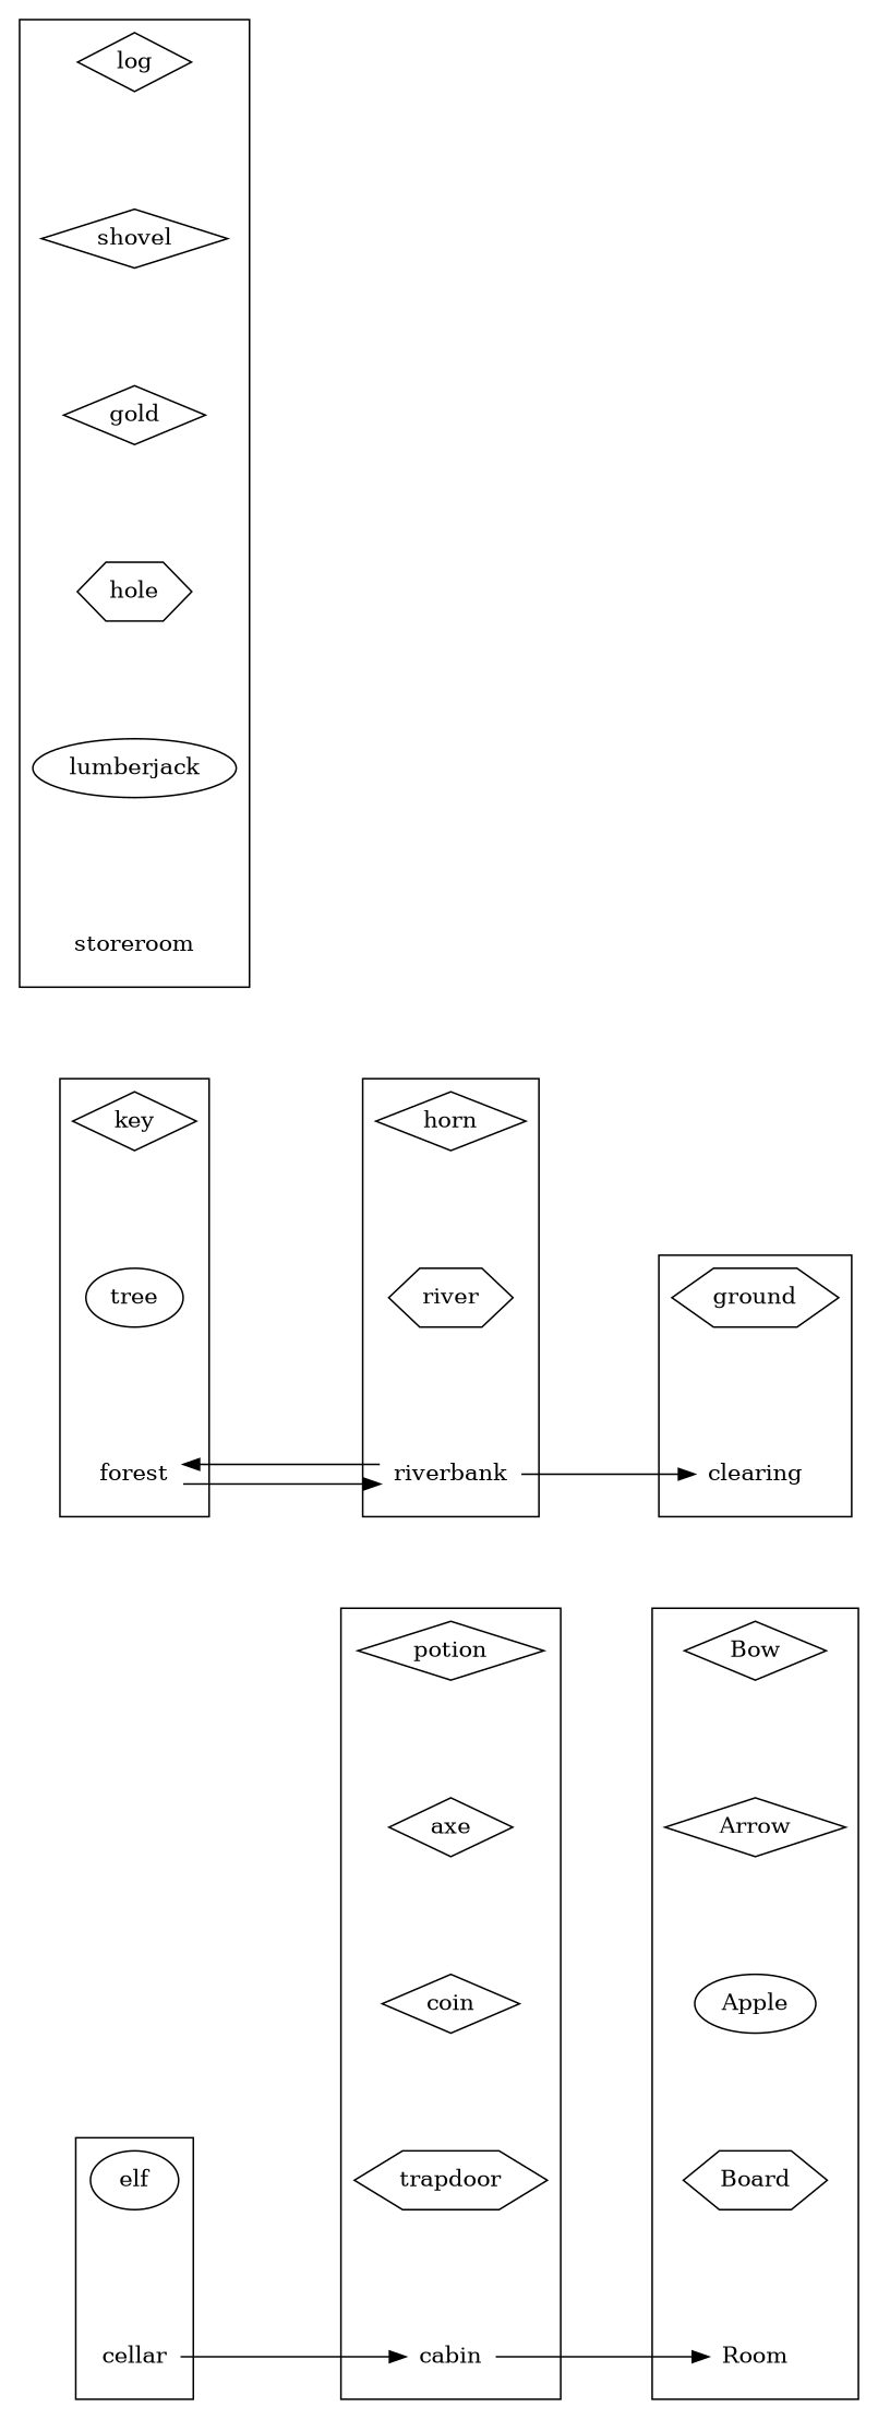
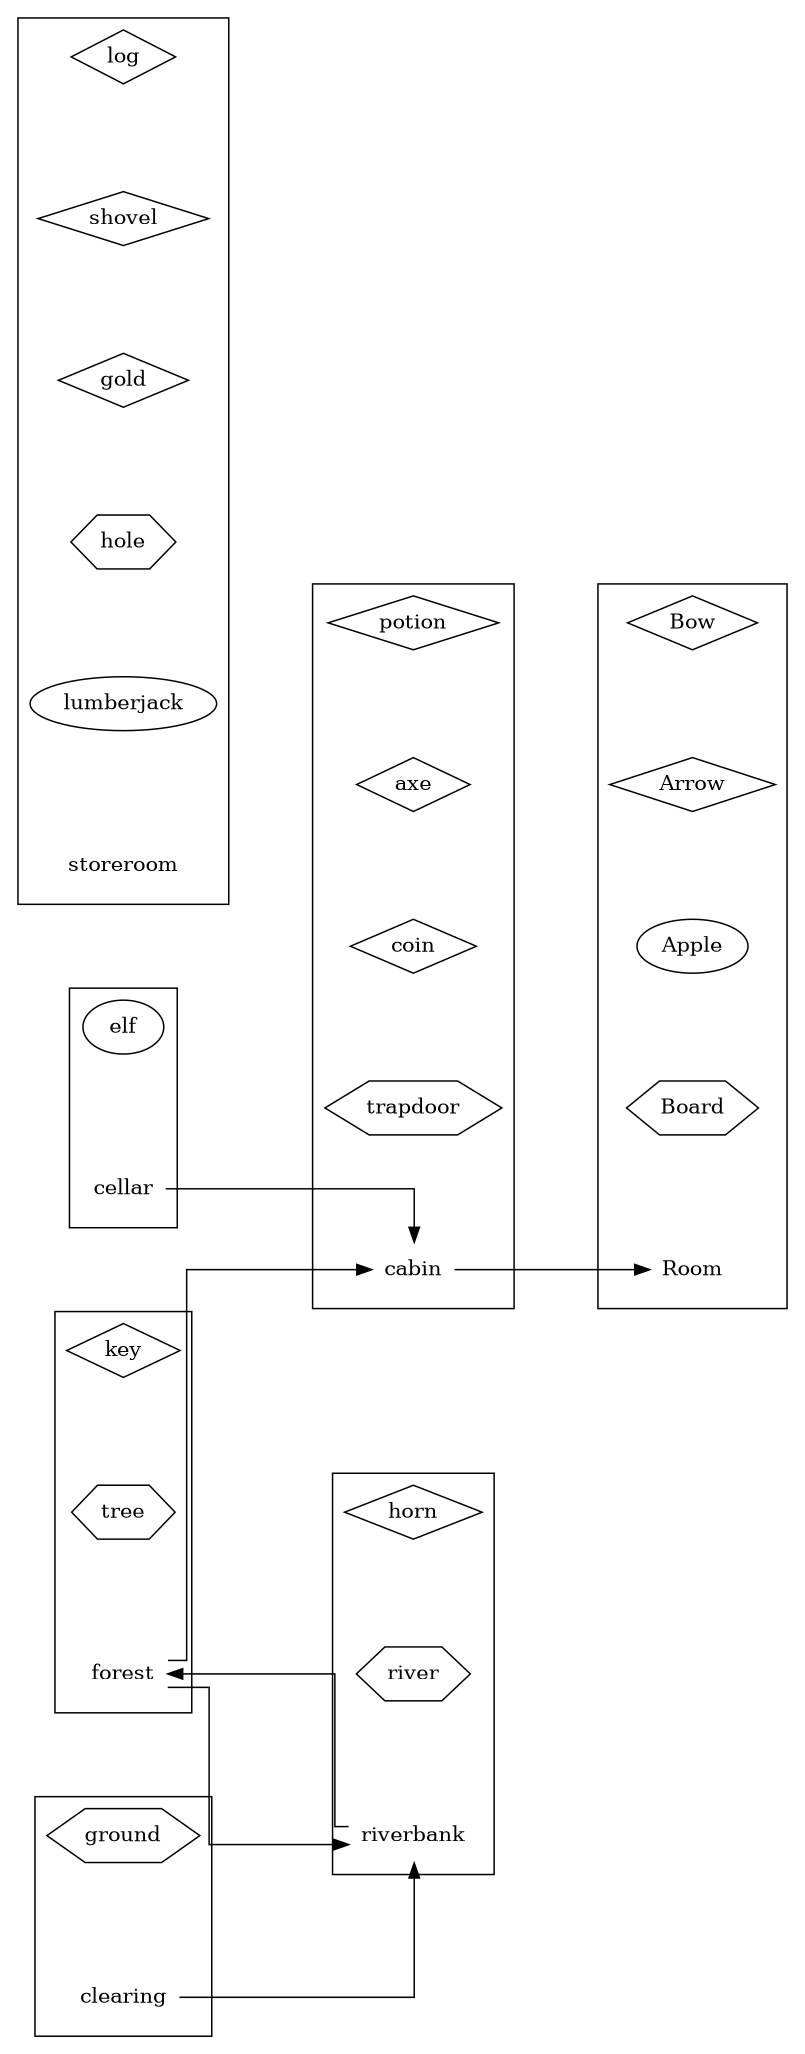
  digraph {
    nodesep=1
    rankdir=LR
    ranksep=1
    splines=ortho
    node [shape=diamond]
    potion [description="A bottle of magic potion"]
    axe [description="A razor sharp axe"]
    coin [description="A silver coin"]
    trapdoor [description="A locked wooden trapdoor in the floor" shape=hexagon]
    cabin [description="A log cabin in the woods" shape=none]
    key [description="A rusty old key"]
-   tree [description="A tall pine tree" shape=ellipse]
+   tree [description="A tall pine tree" shape=hexagon]
    forest [description="A deep dark forest" shape=none]
    elf [description="An angry looking Elf" shape=ellipse]
    cellar [description="A dusty cellar" shape=none]
    horn [description="An old brass horn"]
    river [description="A fast flowing river" shape=hexagon]
    riverbank [description="A grassy riverbank" shape=none]
    ground [description="It looks like the soil has been recently disturbed" shape=hexagon]
    clearing [description="A clearing in the woods" shape=none]
    Bow [description="A compound bow"]
    Arrow [description="A sharp arrow"]
    Apple [description="A red apple in front of target board" shape=ellipse]
    Board [description="Board for target practice" shape=hexagon]
    Room [description="A wooden room besides cabin" shape=none]
    log [description="A heavy wooden log"]
    shovel [description="A sturdy shovel"]
    gold [description="A big pot of gold"]
    hole [description="A deep hole in the ground" shape=hexagon]
    lumberjack [description="A burly wood cutter" shape=ellipse]
    storeroom [description="Storage for any entities not placed in the game" shape=none]
    subgraph sub_1 {
      subgraph cluster_2 {
        cabin
        subgraph sub_3 {
          potion
          axe
          coin
        }
        subgraph sub_4 {
          trapdoor
        }
      }
      subgraph cluster_5 {
        forest
        subgraph sub_6 {
          key
        }
        subgraph sub_7 {
          tree
        }
      }
      subgraph cluster_8 {
        cellar
        subgraph sub_9 {
          elf
        }
      }
      subgraph cluster_10 {
        riverbank
        subgraph sub_11 {
          horn
        }
        subgraph sub_12 {
          river
        }
      }
      subgraph cluster_13 {
        clearing
        subgraph sub_14 {
          ground
        }
      }
      subgraph cluster_15 {
        Room
        subgraph sub_16 {
          Bow
          Arrow
          Apple
        }
        subgraph sub_17 {
          Board
        }
      }
      subgraph cluster_18 {
        storeroom
        subgraph sub_19 {
          log
          shovel
          gold
        }
        subgraph sub_20 {
          hole
        }
        subgraph sub_21 {
          lumberjack
        }
      }
    }
    subgraph sub_22 {
      cabin
      forest
      cellar
      riverbank
      clearing
      Room
    }
    cabin -> Room
+   forest -> cabin
    forest -> riverbank
    cellar -> cabin
    riverbank -> forest
-   riverbank -> clearing
+   clearing -> riverbank
  }
